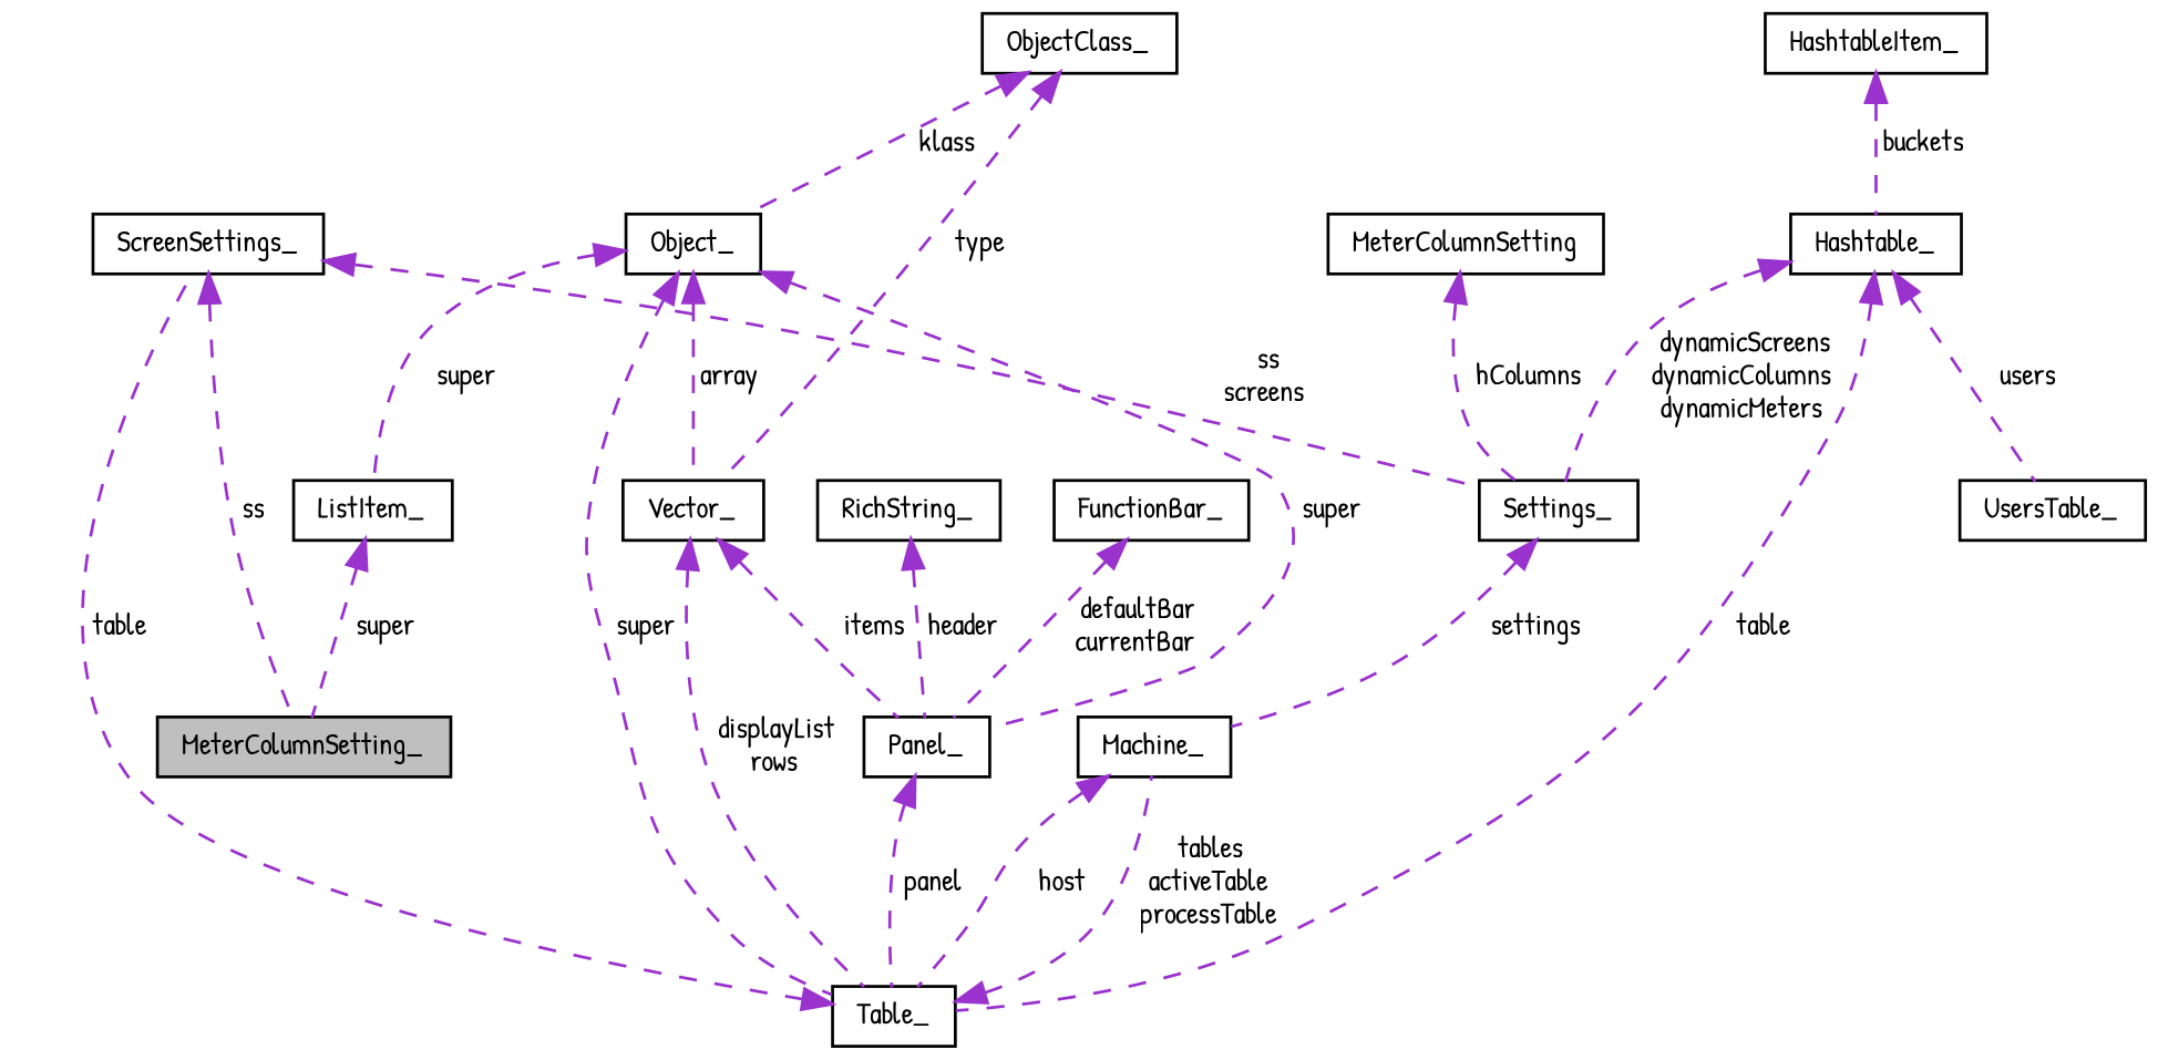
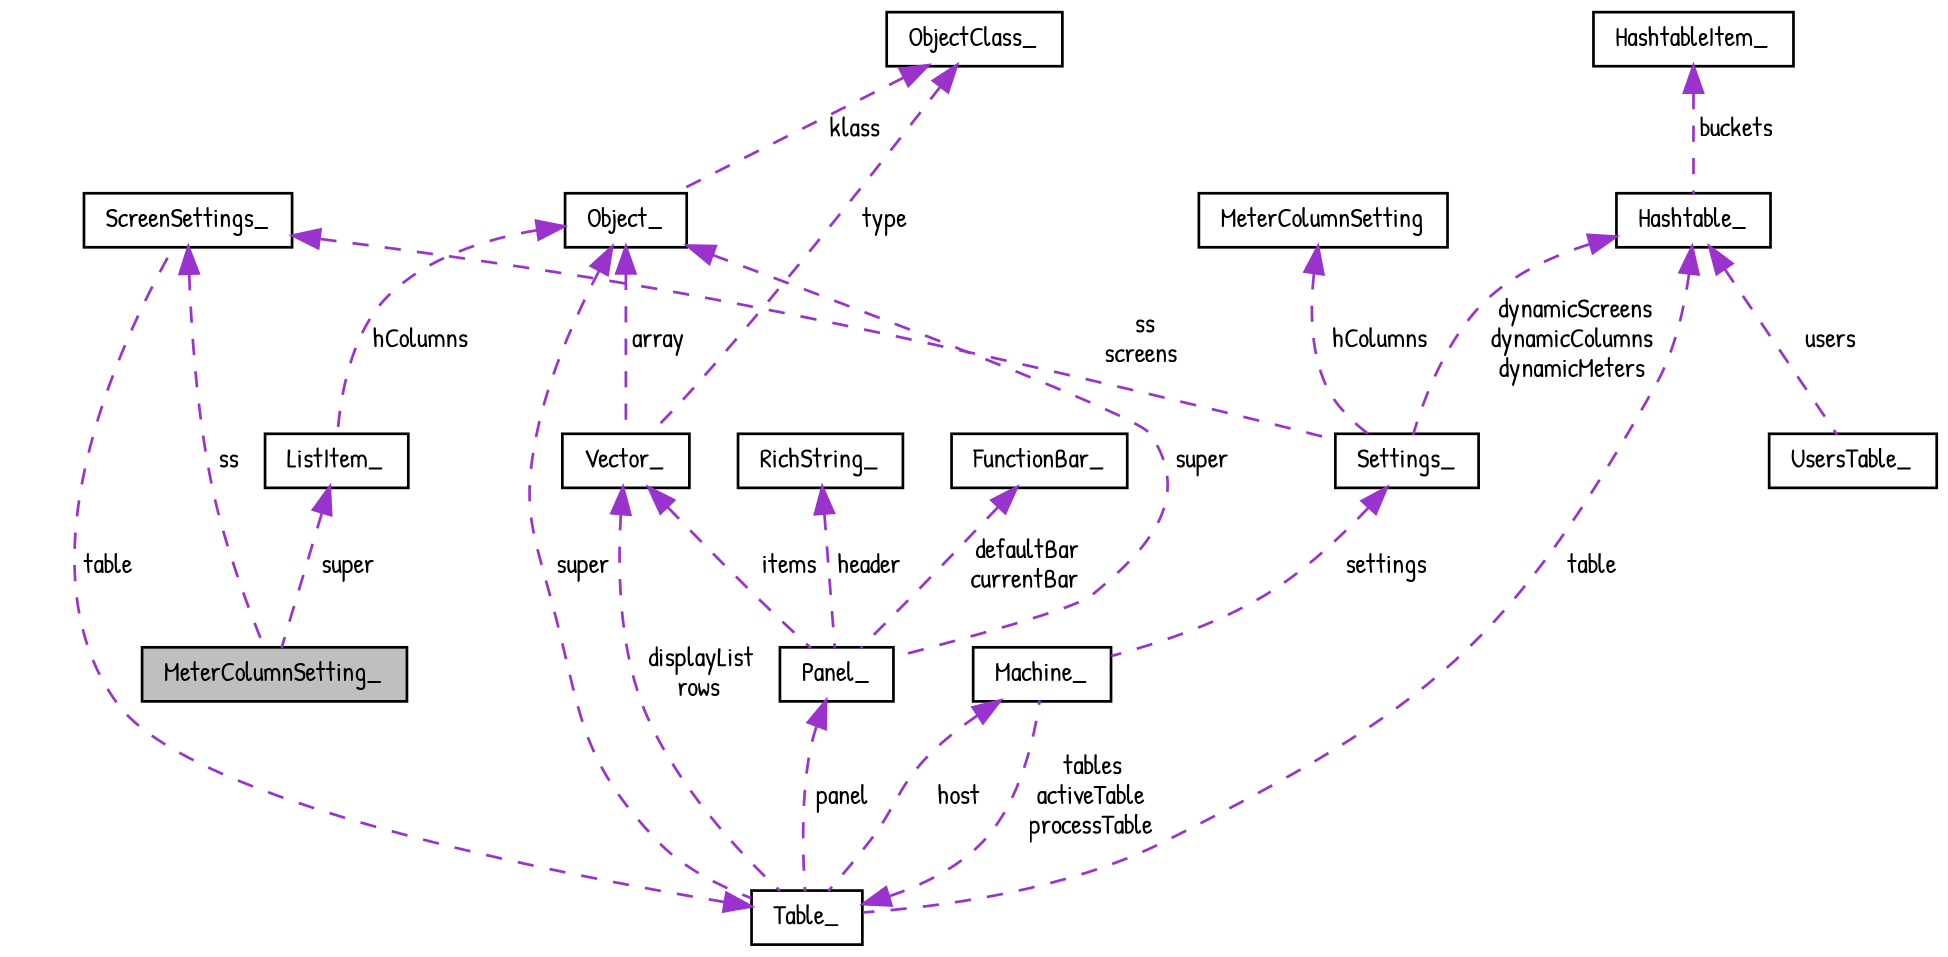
  digraph {
    fontname="Patrick Hand"
    node [color=black fillcolor=white fontname="Patrick Hand" fontsize=10 shape=record style=filled]
    edge [color=darkorchid3 dir=back fontname="Patrick Hand" fontsize=10 labelfontname=Helvetica labelfontsize=10 style=dashed]
    n1 [fillcolor=grey75 fontcolor=black height=0.2 label=MeterColumnSetting_ width=0.4]
    n2 [height=0.2 label=ScreenSettings_ width=0.4]
    n3 [height=0.2 label=Settings_ width=0.4]
    n4 [height=0.2 label=Machine_ width=0.4]
    n5 [height=0.2 label=Table_ width=0.4]
    n6 [height=0.2 label=Vector_ width=0.4]
    n7 [height=0.2 label=Panel_ width=0.4]
    n8 [height=0.2 label=ObjectClass_ width=0.4]
    n9 [height=0.2 label=Object_ width=0.4]
    n10 [height=0.2 label=ListItem_ width=0.4]
    n11 [height=0.2 label=Hashtable_ width=0.4]
    n12 [height=0.2 label=UsersTable_ width=0.4]
    n13 [height=0.2 label=HashtableItem_ width=0.4]
    n14 [height=0.2 label=MeterColumnSetting width=0.4]
    n15 [height=0.2 label=RichString_ width=0.4]
    n16 [height=0.2 label=FunctionBar_ width=0.4]
    n2 -> n1 [label=" ss"]
    n2 -> n3 [label=" ss\nscreens"]
    n3 -> n4 [label=" settings"]
    n4 -> n5 [label=" host"]
    n5 -> n2 [label=" table"]
    n5 -> n4 [label=" tables\nactiveTable\nprocessTable"]
    n6 -> n5 [label=" displayList\nrows"]
    n6 -> n7 [label=" items"]
    n7 -> n5 [label=" panel"]
    n8 -> n6 [label=" type"]
    n8 -> n9 [label=" klass"]
    n9 -> n5 [label=" super"]
    n9 -> n6 [label=" array"]
    n9 -> n7 [label=" super"]
-   n9 -> n10 [label=" super"]
+   n9 -> n10 [label=" hColumns"]
    n10 -> n1 [label=" super"]
    n11 -> n3 [label=" dynamicScreens\ndynamicColumns\ndynamicMeters"]
    n11 -> n5 [label=" table"]
    n11 -> n12 [label=" users"]
    n13 -> n11 [label=" buckets"]
    n14 -> n3 [label=" hColumns"]
    n15 -> n7 [label=" header"]
    n16 -> n7 [label=" defaultBar\ncurrentBar"]
  }
